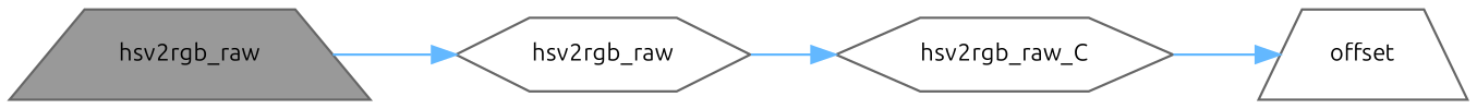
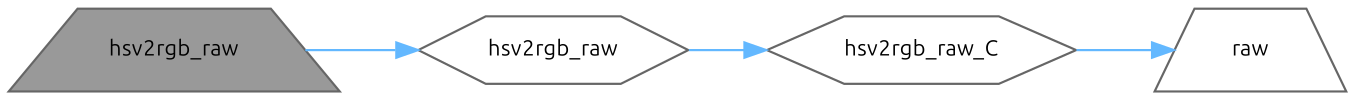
  digraph {
    rankdir=LR
    fontname=Ubuntu
    node [color=grey40 fillcolor=white fontname=Ubuntu fontsize=10 shape=trapezium style=filled]
    edge [color=steelblue1 fontname=Ubuntu fontsize=10 labelfontname=Helvetica labelfontsize=10 style=solid]
    n1 [color=gray40 fillcolor=grey60 fontcolor=black height=0.2 label=hsv2rgb_raw width=0.4]
    n2 [height=0.2 label=hsv2rgb_raw shape=hexagon width=0.4]
    n3 [height=0.2 label=hsv2rgb_raw_C shape=hexagon width=0.4]
-   n4 [height=0.2 label=offset width=0.4]
+   n4 [height=0.2 label=raw width=0.4]
    n1 -> n2
    n2 -> n3
    n3 -> n4
  }
